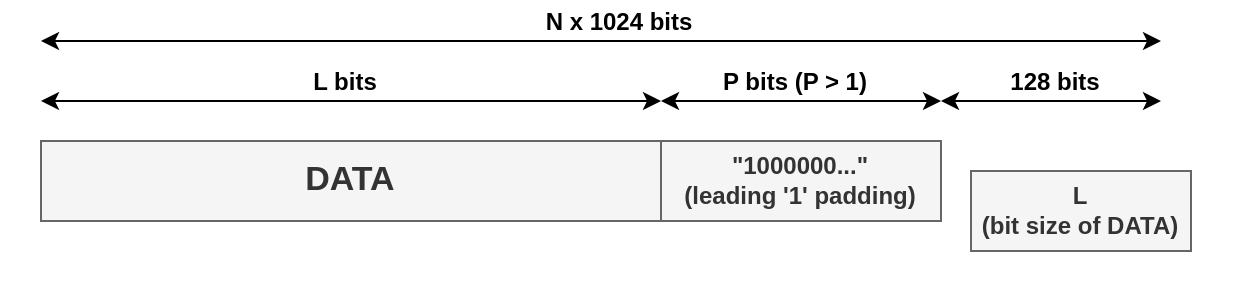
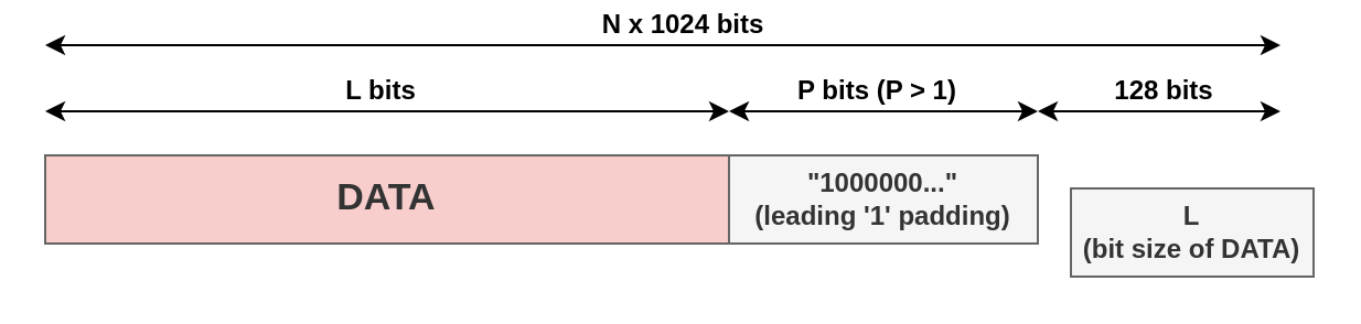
  <mxCell id="0" />
  <mxCell id="1" parent="0" />
- <mxCell id="2" value="&lt;font style=&quot;font-size: 17px;&quot;&gt;DATA&lt;/font&gt;" style="rounded=0;whiteSpace=wrap;html=1;fontStyle=1;fillColor=#f5f5f5;fontColor=#333333;strokeColor=#666666;" vertex="1" parent="1"><mxGeometry x="20" y="70" width="310" height="40" as="geometry" /></mxCell>
+ <mxCell id="2" value="&lt;font style=&quot;font-size: 17px;&quot;&gt;DATA&lt;/font&gt;" style="rounded=0;whiteSpace=wrap;html=1;fontStyle=1;fillColor=#f8cecc;fontColor=#333333;strokeColor=#666666;" vertex="1" parent="1"><mxGeometry x="20" y="70" width="310" height="40" as="geometry" /></mxCell>
  <mxCell id="3" value="&quot;1000000...&quot;&lt;br&gt;(leading '1' padding)" style="rounded=0;whiteSpace=wrap;html=1;fontStyle=1;fillColor=#f5f5f5;fontColor=#333333;strokeColor=#666666;" vertex="1" parent="1"><mxGeometry x="330" y="70" width="140" height="40" as="geometry" /></mxCell>
  <mxCell id="4" value="L&lt;br&gt;(bit size of DATA)" style="rounded=0;whiteSpace=wrap;html=1;fontStyle=1;fillColor=#f5f5f5;fontColor=#333333;strokeColor=#666666;" vertex="1" parent="1"><mxGeometry x="485" y="85" width="110" height="40" as="geometry" /></mxCell>
  <mxCell id="5" value="" style="endArrow=classic;startArrow=classic;html=1;rounded=0;fontStyle=1" edge="1" parent="1"><mxGeometry width="50" height="50" relative="1" as="geometry"><mxPoint x="20" y="50" as="sourcePoint" /><mxPoint x="330" y="50" as="targetPoint" /></mxGeometry></mxCell>
  <mxCell id="6" value="&lt;font style=&quot;font-size: 12px;&quot;&gt;L bits&lt;/font&gt;" style="edgeLabel;html=1;align=center;verticalAlign=middle;resizable=0;points=[];fontStyle=1" vertex="1" connectable="0" parent="5"><mxGeometry x="-0.286" relative="1" as="geometry"><mxPoint x="40" y="-10" as="offset" /></mxGeometry></mxCell>
  <mxCell id="7" value="" style="endArrow=classic;startArrow=classic;html=1;rounded=0;fontStyle=1" edge="1" parent="1"><mxGeometry width="50" height="50" relative="1" as="geometry"><mxPoint x="330" y="50" as="sourcePoint" /><mxPoint x="470" y="50" as="targetPoint" /></mxGeometry></mxCell>
  <mxCell id="8" value="&lt;font style=&quot;font-size: 12px;&quot;&gt;P bits (P &amp;gt; 1)&lt;/font&gt;" style="edgeLabel;html=1;align=center;verticalAlign=middle;resizable=0;points=[];fontStyle=1" vertex="1" connectable="0" parent="7"><mxGeometry x="0.247" y="3" relative="1" as="geometry"><mxPoint x="-21" y="-7" as="offset" /></mxGeometry></mxCell>
  <mxCell id="9" value="" style="endArrow=classic;startArrow=classic;html=1;rounded=0;fontStyle=1" edge="1" parent="1"><mxGeometry width="50" height="50" relative="1" as="geometry"><mxPoint x="470" y="50" as="sourcePoint" /><mxPoint x="580" y="50" as="targetPoint" /></mxGeometry></mxCell>
  <mxCell id="10" value="&lt;font style=&quot;font-size: 12px;&quot;&gt;128 bits&lt;/font&gt;" style="edgeLabel;html=1;align=center;verticalAlign=middle;resizable=0;points=[];fontStyle=1" vertex="1" connectable="0" parent="9"><mxGeometry x="0.333" y="1" relative="1" as="geometry"><mxPoint x="-17" y="-9" as="offset" /></mxGeometry></mxCell>
  <mxCell id="11" value="" style="endArrow=classic;startArrow=classic;html=1;rounded=0;fontStyle=1" edge="1" parent="1"><mxGeometry width="50" height="50" relative="1" as="geometry"><mxPoint x="20" y="20" as="sourcePoint" /><mxPoint x="580" y="20" as="targetPoint" /></mxGeometry></mxCell>
  <mxCell id="12" value="&lt;font style=&quot;font-size: 12px;&quot;&gt;N x 1024 bits&lt;/font&gt;" style="edgeLabel;html=1;align=center;verticalAlign=middle;resizable=0;points=[];fontStyle=1" vertex="1" connectable="0" parent="11"><mxGeometry x="0.073" relative="1" as="geometry"><mxPoint x="-12" y="-10" as="offset" /></mxGeometry></mxCell>
